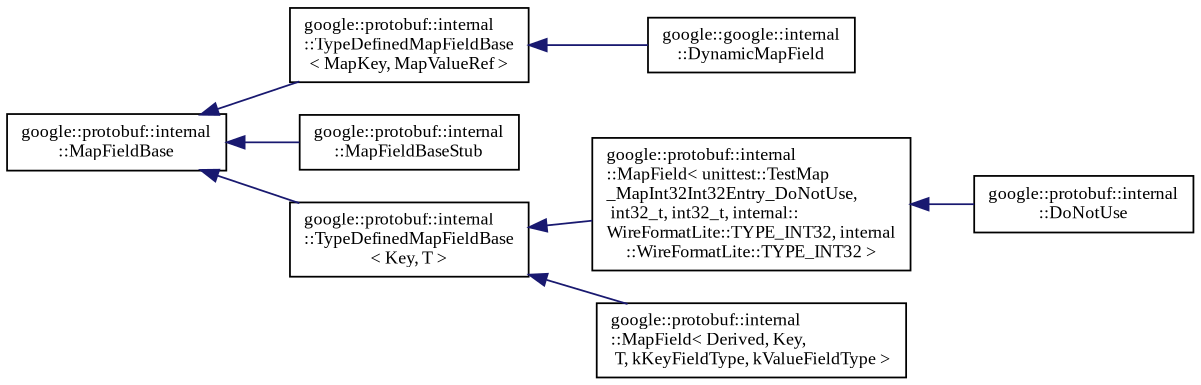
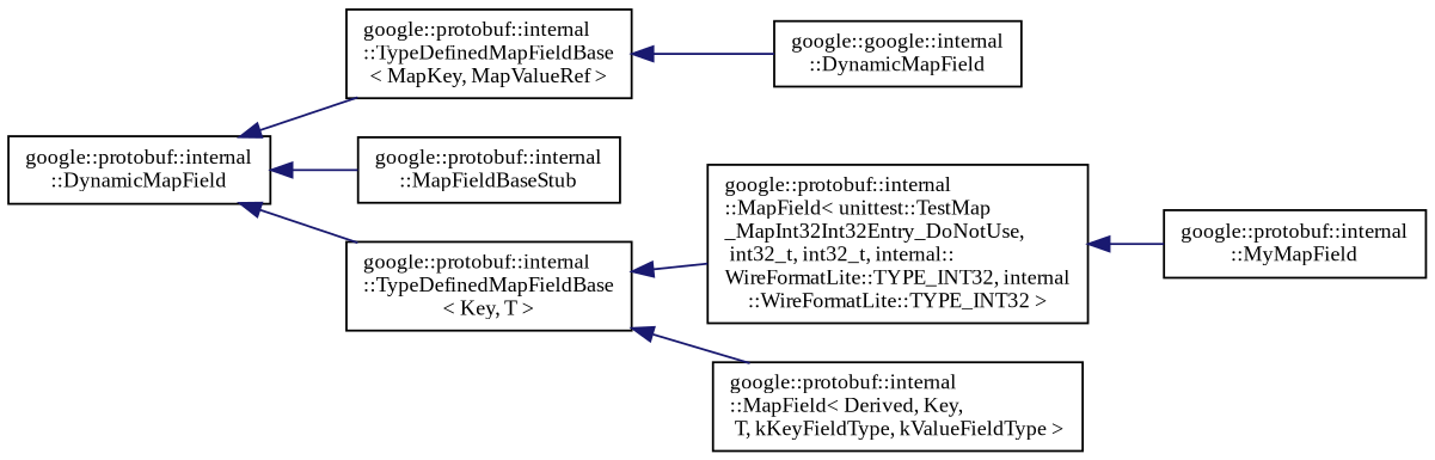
  digraph {
    fontname="Liberation Serif"
    rankdir=LR
    node [color=black fillcolor=white fontname="Liberation Serif" fontsize=10 shape=record style=filled]
    edge [color=midnightblue dir=back fontname="Liberation Serif" fontsize=10 labelfontname=Helvetica labelfontsize=10 style=solid]
-   n1 [height=0.2 label="google::protobuf::internal\l::MapFieldBase" width=0.4]
+   n1 [height=0.2 label="google::protobuf::internal\l::DynamicMapField" width=0.4]
    n2 [height=0.2 label="google::protobuf::internal\l::TypeDefinedMapFieldBase\l\< MapKey, MapValueRef \>" width=0.4]
    n3 [height=0.2 label="google::protobuf::internal\l::MapFieldBaseStub" width=0.4]
    n4 [height=0.2 label="google::protobuf::internal\l::TypeDefinedMapFieldBase\l\< Key, T \>" width=0.4]
    n5 [height=0.2 label="google::google::internal\l::DynamicMapField" width=0.4]
    n6 [height=0.2 label="google::protobuf::internal\l::MapField\< unittest::TestMap\l_MapInt32Int32Entry_DoNotUse,\l int32_t, int32_t, internal::\lWireFormatLite::TYPE_INT32, internal\l::WireFormatLite::TYPE_INT32 \>" width=0.4]
    n7 [height=0.2 label="google::protobuf::internal\l::MapField\< Derived, Key,\l T, kKeyFieldType, kValueFieldType \>" width=0.4]
-   n8 [height=0.2 label="google::protobuf::internal\l::DoNotUse" width=0.4]
+   n8 [height=0.2 label="google::protobuf::internal\l::MyMapField" width=0.4]
    n1 -> n2
    n1 -> n3
    n1 -> n4
    n2 -> n5
    n4 -> n6
    n4 -> n7
    n6 -> n8
  }
